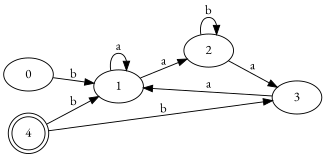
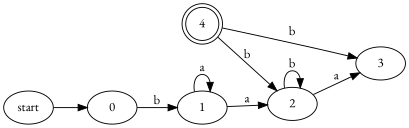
  digraph {
    fontname="EB Garamond"
    rankdir=LR
    node [fontname="EB Garamond"]
    edge [fontname="EB Garamond"]
    n1 [label=0]
    n2 [label=1]
    n3 [label=2]
    n4 [label=3]
    n5 [label=4 shape=doublecircle]
+   n6 [label=start]
    n1 -> n2 [label=b]
    n2 -> n2 [label=a]
    n2 -> n3 [label=a]
    n3 -> n3 [label=b]
    n3 -> n4 [label=a]
-   n4 -> n2 [label=a]
-   n5 -> n2 [label=b]
+   n5 -> n3 [label=b]
    n5 -> n4 [label=b]
+   n6 -> n1
  }
